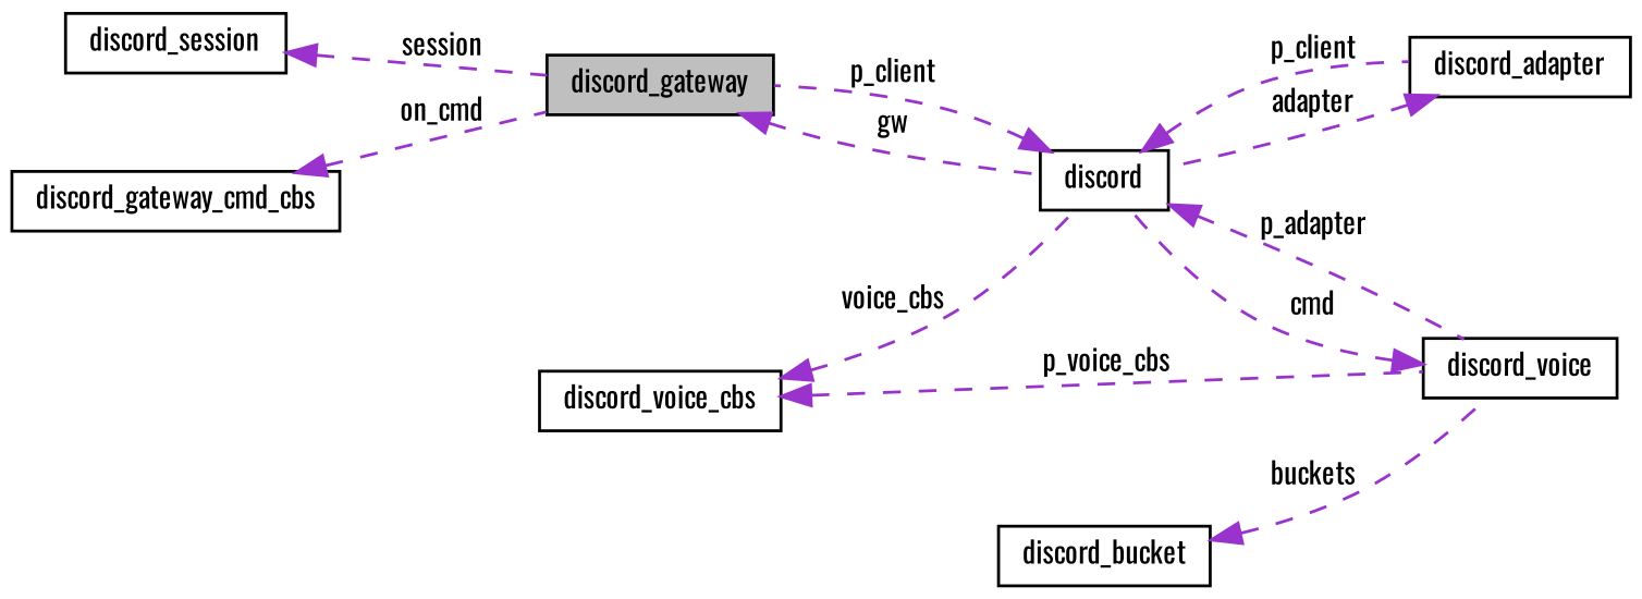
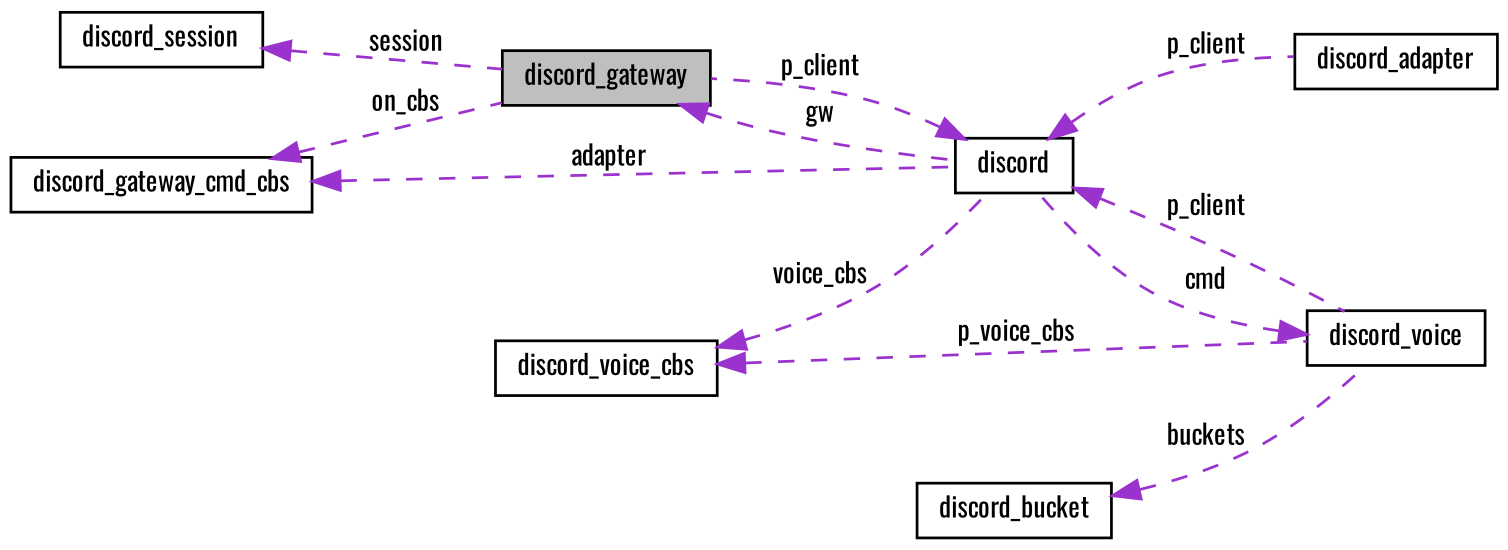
  digraph {
    fontname=Oswald
    rankdir=LR
    node [color=black fillcolor=white fontname=Oswald fontsize=10 shape=record style=filled]
    edge [color=darkorchid3 dir=back fontname=Oswald fontsize=10 labelfontname=Helvetica labelfontsize=10 style=dashed]
    n1 [fillcolor=grey75 fontcolor=black height=0.2 label=discord_gateway width=0.4]
    n2 [height=0.2 label=discord width=0.4]
    n3 [height=0.2 label=discord_adapter width=0.4]
    n4 [height=0.2 label=discord_voice width=0.4]
    n5 [height=0.2 label=discord_voice_cbs width=0.4]
    n6 [height=0.2 label=discord_bucket width=0.4]
    n7 [height=0.2 label=discord_session width=0.4]
    n8 [height=0.2 label=discord_gateway_cmd_cbs width=0.4]
    n1 -> n2 [label=" gw"]
    n2 -> n1 [label=" p_client"]
    n2 -> n3 [label=" p_client"]
-   n2 -> n4 [label=" p_adapter"]
-   n3 -> n2 [label=" adapter"]
+   n2 -> n4 [label=" p_client"]
+   n8 -> n2 [label=" adapter"]
    n4 -> n2 [label=" cmd"]
    n5 -> n2 [label=" voice_cbs"]
    n5 -> n4 [label=" p_voice_cbs"]
    n6 -> n4 [label=" buckets"]
    n7 -> n1 [label=" session"]
-   n8 -> n1 [label=" on_cmd"]
+   n8 -> n1 [label=" on_cbs"]
  }
